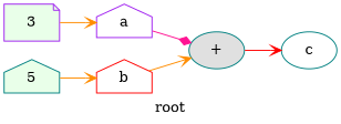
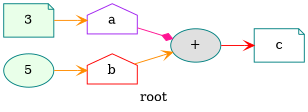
  digraph {
    label=root
    rankdir=LR
    node [color=teal shape=note]
    edge [arrowhead=vee color=darkorange]
-   n1 [color=purple fillcolor="#E9FFE9" label=3 style=filled]
+   n1 [fillcolor="#E9FFE9" label=3 style=filled]
    n2 [color=purple label=a shape=house]
    n3 [fillcolor="#E0E0E0" label="+" shape=ellipse style=filled]
-   n4 [label=c shape=ellipse]
-   n5 [fillcolor="#E9FFE9" label=5 shape=house style=filled]
+   n4 [label=c]
+   n5 [fillcolor="#E9FFE9" label=5 shape=ellipse style=filled]
    n6 [color=red label=b shape=house]
    n1 -> n2
    n2 -> n3 [arrowhead=diamond color=deeppink]
    n3 -> n4 [color=red]
    n5 -> n6
    n6 -> n3
  }
